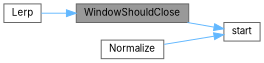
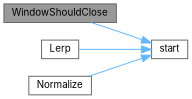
  digraph {
    fontname=Inter
    rankdir=RL
    node [color=grey40 fillcolor=white fontname=Inter fontsize=10 shape=box style=filled]
    edge [color=steelblue1 dir=back fontname=Inter fontsize=10 labelfontname=Helvetica labelfontsize=10 style=solid]
    n1 [color=gray40 fillcolor=grey60 fontcolor=black height=0.2 label=WindowShouldClose width=0.4]
    n2 [height=0.2 label=start width=0.4]
    n3 [height=0.2 label=Lerp width=0.4]
    n4 [height=0.2 label=Normalize width=0.4]
    n2 -> n1
-   n1 -> n3
+   n2 -> n3
    n2 -> n4
  }
